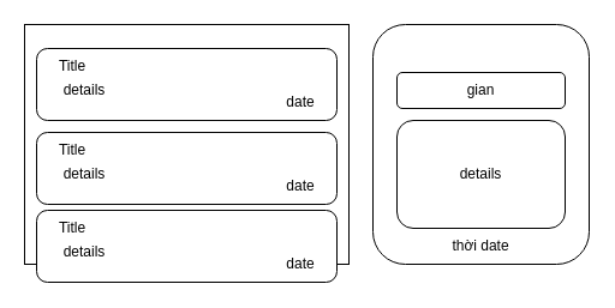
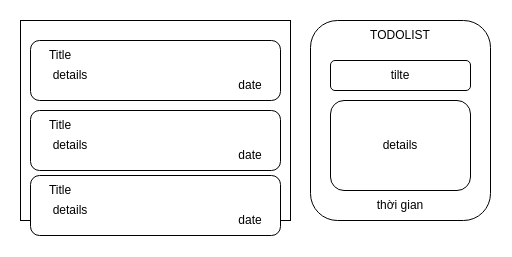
  <mxCell id="0" />
  <mxCell id="1" parent="0" />
  <mxCell id="2" value="" style="rounded=1;whiteSpace=wrap;html=1;" vertex="1" parent="1"><mxGeometry x="310" y="20" width="180" height="200" as="geometry" /></mxCell>
- <mxCell id="3" value="gian" style="rounded=1;whiteSpace=wrap;html=1;" vertex="1" parent="1"><mxGeometry x="330" y="60" width="140" height="30" as="geometry" /></mxCell>
+ <mxCell id="3" value="tilte" style="rounded=1;whiteSpace=wrap;html=1;" vertex="1" parent="1"><mxGeometry x="330" y="60" width="140" height="30" as="geometry" /></mxCell>
  <mxCell id="4" value="details" style="rounded=1;whiteSpace=wrap;html=1;" vertex="1" parent="1"><mxGeometry x="330" y="100" width="140" height="90" as="geometry" /></mxCell>
- <mxCell id="5" value="thời date" style="text;html=1;strokeColor=none;fillColor=none;align=center;verticalAlign=middle;whiteSpace=wrap;rounded=0;" vertex="1" parent="1"><mxGeometry x="370" y="190" width="60" height="30" as="geometry" /></mxCell>
+ <mxCell id="5" value="thời gian" style="text;html=1;strokeColor=none;fillColor=none;align=center;verticalAlign=middle;whiteSpace=wrap;rounded=0;" vertex="1" parent="1"><mxGeometry x="370" y="190" width="60" height="30" as="geometry" /></mxCell>
+ <mxCell id="6" value="TODOLIST" style="text;html=1;strokeColor=none;fillColor=none;align=center;verticalAlign=middle;whiteSpace=wrap;rounded=0;" vertex="1" parent="1"><mxGeometry x="370" y="20" width="60" height="30" as="geometry" /></mxCell>
  <mxCell id="7" value="" style="rounded=0;whiteSpace=wrap;html=1;" vertex="1" parent="1"><mxGeometry x="20" y="20" width="270" height="200" as="geometry" /></mxCell>
  <mxCell id="8" value="" style="rounded=1;whiteSpace=wrap;html=1;" vertex="1" parent="1"><mxGeometry x="30" y="40" width="250" height="60" as="geometry" /></mxCell>
  <mxCell id="9" value="Title" style="text;html=1;strokeColor=none;fillColor=none;align=center;verticalAlign=middle;whiteSpace=wrap;rounded=0;" vertex="1" parent="1"><mxGeometry x="30" y="40" width="60" height="30" as="geometry" /></mxCell>
  <mxCell id="10" value="details" style="text;html=1;strokeColor=none;fillColor=none;align=center;verticalAlign=middle;whiteSpace=wrap;rounded=0;" vertex="1" parent="1"><mxGeometry x="40" y="60" width="60" height="30" as="geometry" /></mxCell>
  <mxCell id="11" value="date" style="text;html=1;strokeColor=none;fillColor=none;align=center;verticalAlign=middle;whiteSpace=wrap;rounded=0;" vertex="1" parent="1"><mxGeometry x="220" y="70" width="60" height="30" as="geometry" /></mxCell>
  <mxCell id="12" value="" style="rounded=1;whiteSpace=wrap;html=1;" vertex="1" parent="1"><mxGeometry x="30" y="110" width="250" height="60" as="geometry" /></mxCell>
  <mxCell id="13" value="Title" style="text;html=1;strokeColor=none;fillColor=none;align=center;verticalAlign=middle;whiteSpace=wrap;rounded=0;" vertex="1" parent="1"><mxGeometry x="30" y="110" width="60" height="30" as="geometry" /></mxCell>
  <mxCell id="14" value="details" style="text;html=1;strokeColor=none;fillColor=none;align=center;verticalAlign=middle;whiteSpace=wrap;rounded=0;" vertex="1" parent="1"><mxGeometry x="40" y="130" width="60" height="30" as="geometry" /></mxCell>
  <mxCell id="15" value="date" style="text;html=1;strokeColor=none;fillColor=none;align=center;verticalAlign=middle;whiteSpace=wrap;rounded=0;" vertex="1" parent="1"><mxGeometry x="220" y="140" width="60" height="30" as="geometry" /></mxCell>
  <mxCell id="16" value="" style="rounded=1;whiteSpace=wrap;html=1;" vertex="1" parent="1"><mxGeometry x="30" y="175" width="250" height="60" as="geometry" /></mxCell>
  <mxCell id="17" value="Title" style="text;html=1;strokeColor=none;fillColor=none;align=center;verticalAlign=middle;whiteSpace=wrap;rounded=0;" vertex="1" parent="1"><mxGeometry x="30" y="175" width="60" height="30" as="geometry" /></mxCell>
  <mxCell id="18" value="details" style="text;html=1;strokeColor=none;fillColor=none;align=center;verticalAlign=middle;whiteSpace=wrap;rounded=0;" vertex="1" parent="1"><mxGeometry x="40" y="195" width="60" height="30" as="geometry" /></mxCell>
  <mxCell id="19" value="date" style="text;html=1;strokeColor=none;fillColor=none;align=center;verticalAlign=middle;whiteSpace=wrap;rounded=0;" vertex="1" parent="1"><mxGeometry x="220" y="205" width="60" height="30" as="geometry" /></mxCell>
